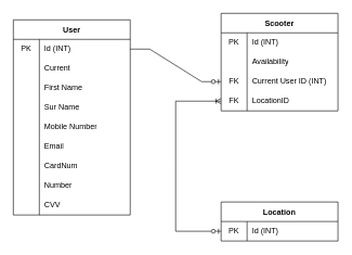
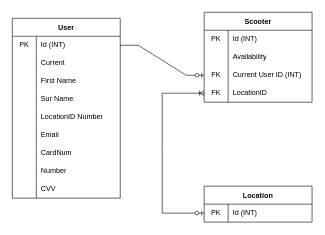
  <mxCell id="0" />
  <mxCell id="1" parent="0" />
  <mxCell id="2" value="User" style="shape=table;startSize=30;container=1;collapsible=0;childLayout=tableLayout;fixedRows=1;rowLines=0;fontStyle=1;" vertex="1" parent="1"><mxGeometry x="20" y="30" width="180" height="300" as="geometry" /></mxCell>
  <mxCell id="3" value="" style="shape=tableRow;horizontal=0;startSize=0;swimlaneHead=0;swimlaneBody=0;top=0;left=0;bottom=0;right=0;collapsible=0;dropTarget=0;fillColor=none;points=[[0,0.5],[1,0.5]];portConstraint=eastwest;" vertex="1" parent="2"><mxGeometry y="30" width="180" height="30" as="geometry" /></mxCell>
  <mxCell id="4" value="PK" style="shape=partialRectangle;html=1;whiteSpace=wrap;connectable=0;fillColor=none;top=0;left=0;bottom=0;right=0;overflow=hidden;pointerEvents=1;" vertex="1" parent="3"><mxGeometry width="40" height="30" as="geometry"><mxRectangle width="40" height="30" as="alternateBounds" /></mxGeometry></mxCell>
  <mxCell id="5" value="Id (INT)" style="shape=partialRectangle;html=1;whiteSpace=wrap;connectable=0;fillColor=none;top=0;left=0;bottom=0;right=0;align=left;spacingLeft=6;overflow=hidden;" vertex="1" parent="3"><mxGeometry x="40" width="140" height="30" as="geometry"><mxRectangle width="140" height="30" as="alternateBounds" /></mxGeometry></mxCell>
  <mxCell id="6" value="" style="shape=tableRow;horizontal=0;startSize=0;swimlaneHead=0;swimlaneBody=0;top=0;left=0;bottom=0;right=0;collapsible=0;dropTarget=0;fillColor=none;points=[[0,0.5],[1,0.5]];portConstraint=eastwest;" vertex="1" parent="2"><mxGeometry y="60" width="180" height="30" as="geometry" /></mxCell>
  <mxCell id="7" value="" style="shape=partialRectangle;html=1;whiteSpace=wrap;connectable=0;fillColor=none;top=0;left=0;bottom=0;right=0;overflow=hidden;" vertex="1" parent="6"><mxGeometry width="40" height="30" as="geometry"><mxRectangle width="40" height="30" as="alternateBounds" /></mxGeometry></mxCell>
  <mxCell id="8" value="Current" style="shape=partialRectangle;html=1;whiteSpace=wrap;connectable=0;fillColor=none;top=0;left=0;bottom=0;right=0;align=left;spacingLeft=6;overflow=hidden;" vertex="1" parent="6"><mxGeometry x="40" width="140" height="30" as="geometry"><mxRectangle width="140" height="30" as="alternateBounds" /></mxGeometry></mxCell>
  <mxCell id="9" value="" style="shape=tableRow;horizontal=0;startSize=0;swimlaneHead=0;swimlaneBody=0;top=0;left=0;bottom=0;right=0;collapsible=0;dropTarget=0;fillColor=none;points=[[0,0.5],[1,0.5]];portConstraint=eastwest;" vertex="1" parent="2"><mxGeometry y="90" width="180" height="30" as="geometry" /></mxCell>
  <mxCell id="10" value="" style="shape=partialRectangle;html=1;whiteSpace=wrap;connectable=0;fillColor=none;top=0;left=0;bottom=0;right=0;overflow=hidden;" vertex="1" parent="9"><mxGeometry width="40" height="30" as="geometry"><mxRectangle width="40" height="30" as="alternateBounds" /></mxGeometry></mxCell>
  <mxCell id="11" value="First Name" style="shape=partialRectangle;html=1;whiteSpace=wrap;connectable=0;fillColor=none;top=0;left=0;bottom=0;right=0;align=left;spacingLeft=6;overflow=hidden;" vertex="1" parent="9"><mxGeometry x="40" width="140" height="30" as="geometry"><mxRectangle width="140" height="30" as="alternateBounds" /></mxGeometry></mxCell>
  <mxCell id="12" value="" style="shape=tableRow;horizontal=0;startSize=0;swimlaneHead=0;swimlaneBody=0;top=0;left=0;bottom=0;right=0;collapsible=0;dropTarget=0;fillColor=none;points=[[0,0.5],[1,0.5]];portConstraint=eastwest;" vertex="1" parent="2"><mxGeometry y="120" width="180" height="30" as="geometry" /></mxCell>
  <mxCell id="13" value="" style="shape=partialRectangle;html=1;whiteSpace=wrap;connectable=0;fillColor=none;top=0;left=0;bottom=0;right=0;overflow=hidden;" vertex="1" parent="12"><mxGeometry width="40" height="30" as="geometry"><mxRectangle width="40" height="30" as="alternateBounds" /></mxGeometry></mxCell>
  <mxCell id="14" value="Sur Name" style="shape=partialRectangle;html=1;whiteSpace=wrap;connectable=0;fillColor=none;top=0;left=0;bottom=0;right=0;align=left;spacingLeft=6;overflow=hidden;" vertex="1" parent="12"><mxGeometry x="40" width="140" height="30" as="geometry"><mxRectangle width="140" height="30" as="alternateBounds" /></mxGeometry></mxCell>
  <mxCell id="15" value="" style="shape=tableRow;horizontal=0;startSize=0;swimlaneHead=0;swimlaneBody=0;top=0;left=0;bottom=0;right=0;collapsible=0;dropTarget=0;fillColor=none;points=[[0,0.5],[1,0.5]];portConstraint=eastwest;" vertex="1" parent="2"><mxGeometry y="150" width="180" height="30" as="geometry" /></mxCell>
  <mxCell id="16" value="" style="shape=partialRectangle;html=1;whiteSpace=wrap;connectable=0;fillColor=none;top=0;left=0;bottom=0;right=0;overflow=hidden;" vertex="1" parent="15"><mxGeometry width="40" height="30" as="geometry"><mxRectangle width="40" height="30" as="alternateBounds" /></mxGeometry></mxCell>
- <mxCell id="17" value="Mobile Number" style="shape=partialRectangle;html=1;whiteSpace=wrap;connectable=0;fillColor=none;top=0;left=0;bottom=0;right=0;align=left;spacingLeft=6;overflow=hidden;" vertex="1" parent="15"><mxGeometry x="40" width="140" height="30" as="geometry"><mxRectangle width="140" height="30" as="alternateBounds" /></mxGeometry></mxCell>
+ <mxCell id="17" value="LocationID Number" style="shape=partialRectangle;html=1;whiteSpace=wrap;connectable=0;fillColor=none;top=0;left=0;bottom=0;right=0;align=left;spacingLeft=6;overflow=hidden;" vertex="1" parent="15"><mxGeometry x="40" width="140" height="30" as="geometry"><mxRectangle width="140" height="30" as="alternateBounds" /></mxGeometry></mxCell>
  <mxCell id="18" value="" style="shape=tableRow;horizontal=0;startSize=0;swimlaneHead=0;swimlaneBody=0;top=0;left=0;bottom=0;right=0;collapsible=0;dropTarget=0;fillColor=none;points=[[0,0.5],[1,0.5]];portConstraint=eastwest;" vertex="1" parent="2"><mxGeometry y="180" width="180" height="30" as="geometry" /></mxCell>
  <mxCell id="19" value="" style="shape=partialRectangle;html=1;whiteSpace=wrap;connectable=0;fillColor=none;top=0;left=0;bottom=0;right=0;overflow=hidden;" vertex="1" parent="18"><mxGeometry width="40" height="30" as="geometry"><mxRectangle width="40" height="30" as="alternateBounds" /></mxGeometry></mxCell>
  <mxCell id="20" value="Email" style="shape=partialRectangle;html=1;whiteSpace=wrap;connectable=0;fillColor=none;top=0;left=0;bottom=0;right=0;align=left;spacingLeft=6;overflow=hidden;" vertex="1" parent="18"><mxGeometry x="40" width="140" height="30" as="geometry"><mxRectangle width="140" height="30" as="alternateBounds" /></mxGeometry></mxCell>
  <mxCell id="21" value="" style="shape=tableRow;horizontal=0;startSize=0;swimlaneHead=0;swimlaneBody=0;top=0;left=0;bottom=0;right=0;collapsible=0;dropTarget=0;fillColor=none;points=[[0,0.5],[1,0.5]];portConstraint=eastwest;" vertex="1" parent="2"><mxGeometry y="210" width="180" height="30" as="geometry" /></mxCell>
  <mxCell id="22" value="" style="shape=partialRectangle;html=1;whiteSpace=wrap;connectable=0;fillColor=none;top=0;left=0;bottom=0;right=0;overflow=hidden;" vertex="1" parent="21"><mxGeometry width="40" height="30" as="geometry"><mxRectangle width="40" height="30" as="alternateBounds" /></mxGeometry></mxCell>
  <mxCell id="23" value="CardNum" style="shape=partialRectangle;html=1;whiteSpace=wrap;connectable=0;fillColor=none;top=0;left=0;bottom=0;right=0;align=left;spacingLeft=6;overflow=hidden;" vertex="1" parent="21"><mxGeometry x="40" width="140" height="30" as="geometry"><mxRectangle width="140" height="30" as="alternateBounds" /></mxGeometry></mxCell>
  <mxCell id="24" value="" style="shape=tableRow;horizontal=0;startSize=0;swimlaneHead=0;swimlaneBody=0;top=0;left=0;bottom=0;right=0;collapsible=0;dropTarget=0;fillColor=none;points=[[0,0.5],[1,0.5]];portConstraint=eastwest;" vertex="1" parent="2"><mxGeometry y="240" width="180" height="30" as="geometry" /></mxCell>
  <mxCell id="25" value="" style="shape=partialRectangle;html=1;whiteSpace=wrap;connectable=0;fillColor=none;top=0;left=0;bottom=0;right=0;overflow=hidden;" vertex="1" parent="24"><mxGeometry width="40" height="30" as="geometry"><mxRectangle width="40" height="30" as="alternateBounds" /></mxGeometry></mxCell>
  <mxCell id="26" value="Number" style="shape=partialRectangle;html=1;whiteSpace=wrap;connectable=0;fillColor=none;top=0;left=0;bottom=0;right=0;align=left;spacingLeft=6;overflow=hidden;" vertex="1" parent="24"><mxGeometry x="40" width="140" height="30" as="geometry"><mxRectangle width="140" height="30" as="alternateBounds" /></mxGeometry></mxCell>
  <mxCell id="27" value="" style="shape=tableRow;horizontal=0;startSize=0;swimlaneHead=0;swimlaneBody=0;top=0;left=0;bottom=0;right=0;collapsible=0;dropTarget=0;fillColor=none;points=[[0,0.5],[1,0.5]];portConstraint=eastwest;" vertex="1" parent="2"><mxGeometry y="270" width="180" height="30" as="geometry" /></mxCell>
  <mxCell id="28" value="" style="shape=partialRectangle;html=1;whiteSpace=wrap;connectable=0;fillColor=none;top=0;left=0;bottom=0;right=0;overflow=hidden;" vertex="1" parent="27"><mxGeometry width="40" height="30" as="geometry"><mxRectangle width="40" height="30" as="alternateBounds" /></mxGeometry></mxCell>
  <mxCell id="29" value="CVV" style="shape=partialRectangle;html=1;whiteSpace=wrap;connectable=0;fillColor=none;top=0;left=0;bottom=0;right=0;align=left;spacingLeft=6;overflow=hidden;" vertex="1" parent="27"><mxGeometry x="40" width="140" height="30" as="geometry"><mxRectangle width="140" height="30" as="alternateBounds" /></mxGeometry></mxCell>
  <mxCell id="30" value="Scooter" style="shape=table;startSize=30;container=1;collapsible=0;childLayout=tableLayout;fixedRows=1;rowLines=0;fontStyle=1;" vertex="1" parent="1"><mxGeometry x="340" y="20" width="180" height="150" as="geometry" /></mxCell>
  <mxCell id="31" value="" style="shape=tableRow;horizontal=0;startSize=0;swimlaneHead=0;swimlaneBody=0;top=0;left=0;bottom=0;right=0;collapsible=0;dropTarget=0;fillColor=none;points=[[0,0.5],[1,0.5]];portConstraint=eastwest;" vertex="1" parent="30"><mxGeometry y="30" width="180" height="30" as="geometry" /></mxCell>
  <mxCell id="32" value="PK" style="shape=partialRectangle;html=1;whiteSpace=wrap;connectable=0;fillColor=none;top=0;left=0;bottom=0;right=0;overflow=hidden;pointerEvents=1;" vertex="1" parent="31"><mxGeometry width="40" height="30" as="geometry"><mxRectangle width="40" height="30" as="alternateBounds" /></mxGeometry></mxCell>
  <mxCell id="33" value="Id (INT)" style="shape=partialRectangle;html=1;whiteSpace=wrap;connectable=0;fillColor=none;top=0;left=0;bottom=0;right=0;align=left;spacingLeft=6;overflow=hidden;" vertex="1" parent="31"><mxGeometry x="40" width="140" height="30" as="geometry"><mxRectangle width="140" height="30" as="alternateBounds" /></mxGeometry></mxCell>
  <mxCell id="34" value="" style="shape=tableRow;horizontal=0;startSize=0;swimlaneHead=0;swimlaneBody=0;top=0;left=0;bottom=0;right=0;collapsible=0;dropTarget=0;fillColor=none;points=[[0,0.5],[1,0.5]];portConstraint=eastwest;" vertex="1" parent="30"><mxGeometry y="60" width="180" height="30" as="geometry" /></mxCell>
  <mxCell id="35" value="" style="shape=partialRectangle;html=1;whiteSpace=wrap;connectable=0;fillColor=none;top=0;left=0;bottom=0;right=0;overflow=hidden;" vertex="1" parent="34"><mxGeometry width="40" height="30" as="geometry"><mxRectangle width="40" height="30" as="alternateBounds" /></mxGeometry></mxCell>
  <mxCell id="36" value="Availability" style="shape=partialRectangle;html=1;whiteSpace=wrap;connectable=0;fillColor=none;top=0;left=0;bottom=0;right=0;align=left;spacingLeft=6;overflow=hidden;" vertex="1" parent="34"><mxGeometry x="40" width="140" height="30" as="geometry"><mxRectangle width="140" height="30" as="alternateBounds" /></mxGeometry></mxCell>
  <mxCell id="37" value="" style="shape=tableRow;horizontal=0;startSize=0;swimlaneHead=0;swimlaneBody=0;top=0;left=0;bottom=0;right=0;collapsible=0;dropTarget=0;fillColor=none;points=[[0,0.5],[1,0.5]];portConstraint=eastwest;" vertex="1" parent="30"><mxGeometry y="90" width="180" height="30" as="geometry" /></mxCell>
  <mxCell id="38" value="FK" style="shape=partialRectangle;html=1;whiteSpace=wrap;connectable=0;fillColor=none;top=0;left=0;bottom=0;right=0;overflow=hidden;" vertex="1" parent="37"><mxGeometry width="40" height="30" as="geometry"><mxRectangle width="40" height="30" as="alternateBounds" /></mxGeometry></mxCell>
  <mxCell id="39" value="Current User ID (INT)" style="shape=partialRectangle;html=1;whiteSpace=wrap;connectable=0;fillColor=none;top=0;left=0;bottom=0;right=0;align=left;spacingLeft=6;overflow=hidden;" vertex="1" parent="37"><mxGeometry x="40" width="140" height="30" as="geometry"><mxRectangle width="140" height="30" as="alternateBounds" /></mxGeometry></mxCell>
  <mxCell id="40" value="" style="shape=tableRow;horizontal=0;startSize=0;swimlaneHead=0;swimlaneBody=0;top=0;left=0;bottom=0;right=0;collapsible=0;dropTarget=0;fillColor=none;points=[[0,0.5],[1,0.5]];portConstraint=eastwest;" vertex="1" parent="30"><mxGeometry y="120" width="180" height="30" as="geometry" /></mxCell>
  <mxCell id="41" value="FK" style="shape=partialRectangle;html=1;whiteSpace=wrap;connectable=0;fillColor=none;top=0;left=0;bottom=0;right=0;overflow=hidden;" vertex="1" parent="40"><mxGeometry width="40" height="30" as="geometry"><mxRectangle width="40" height="30" as="alternateBounds" /></mxGeometry></mxCell>
  <mxCell id="42" value="LocationID" style="shape=partialRectangle;html=1;whiteSpace=wrap;connectable=0;fillColor=none;top=0;left=0;bottom=0;right=0;align=left;spacingLeft=6;overflow=hidden;" vertex="1" parent="40"><mxGeometry x="40" width="140" height="30" as="geometry"><mxRectangle width="140" height="30" as="alternateBounds" /></mxGeometry></mxCell>
  <mxCell id="43" value="Location" style="shape=table;startSize=30;container=1;collapsible=0;childLayout=tableLayout;fixedRows=1;rowLines=0;fontStyle=1;" vertex="1" parent="1"><mxGeometry x="340" y="310" width="180" height="60" as="geometry" /></mxCell>
  <mxCell id="44" value="" style="shape=tableRow;horizontal=0;startSize=0;swimlaneHead=0;swimlaneBody=0;top=0;left=0;bottom=0;right=0;collapsible=0;dropTarget=0;fillColor=none;points=[[0,0.5],[1,0.5]];portConstraint=eastwest;" vertex="1" parent="43"><mxGeometry y="30" width="180" height="30" as="geometry" /></mxCell>
  <mxCell id="45" value="PK" style="shape=partialRectangle;html=1;whiteSpace=wrap;connectable=0;fillColor=none;top=0;left=0;bottom=0;right=0;overflow=hidden;pointerEvents=1;" vertex="1" parent="44"><mxGeometry width="40" height="30" as="geometry"><mxRectangle width="40" height="30" as="alternateBounds" /></mxGeometry></mxCell>
  <mxCell id="46" value="Id (INT)" style="shape=partialRectangle;html=1;whiteSpace=wrap;connectable=0;fillColor=none;top=0;left=0;bottom=0;right=0;align=left;spacingLeft=6;overflow=hidden;" vertex="1" parent="44"><mxGeometry x="40" width="140" height="30" as="geometry"><mxRectangle width="140" height="30" as="alternateBounds" /></mxGeometry></mxCell>
  <mxCell id="47" value="" style="edgeStyle=entityRelationEdgeStyle;fontSize=12;html=1;endArrow=ERzeroToOne;endFill=1;rounded=0;entryX=0;entryY=0.5;entryDx=0;entryDy=0;exitX=1;exitY=0.5;exitDx=0;exitDy=0;" edge="1" parent="1" source="3" target="37"><mxGeometry width="100" height="100" relative="1" as="geometry"><mxPoint x="70" y="530" as="sourcePoint" /><mxPoint x="170" y="430" as="targetPoint" /></mxGeometry></mxCell>
  <mxCell id="48" value="" style="endArrow=ERoneToMany;html=1;rounded=0;entryX=0;entryY=0.5;entryDx=0;entryDy=0;exitX=0;exitY=0.5;exitDx=0;exitDy=0;startArrow=ERzeroToOne;startFill=0;endFill=0;" edge="1" parent="1" source="44" target="40"><mxGeometry width="50" height="50" relative="1" as="geometry"><mxPoint x="70" y="440" as="sourcePoint" /><mxPoint x="120" y="390" as="targetPoint" /><Array as="points"><mxPoint x="270" y="355" /><mxPoint x="270" y="250" /><mxPoint x="270" y="155" /></Array></mxGeometry></mxCell>
